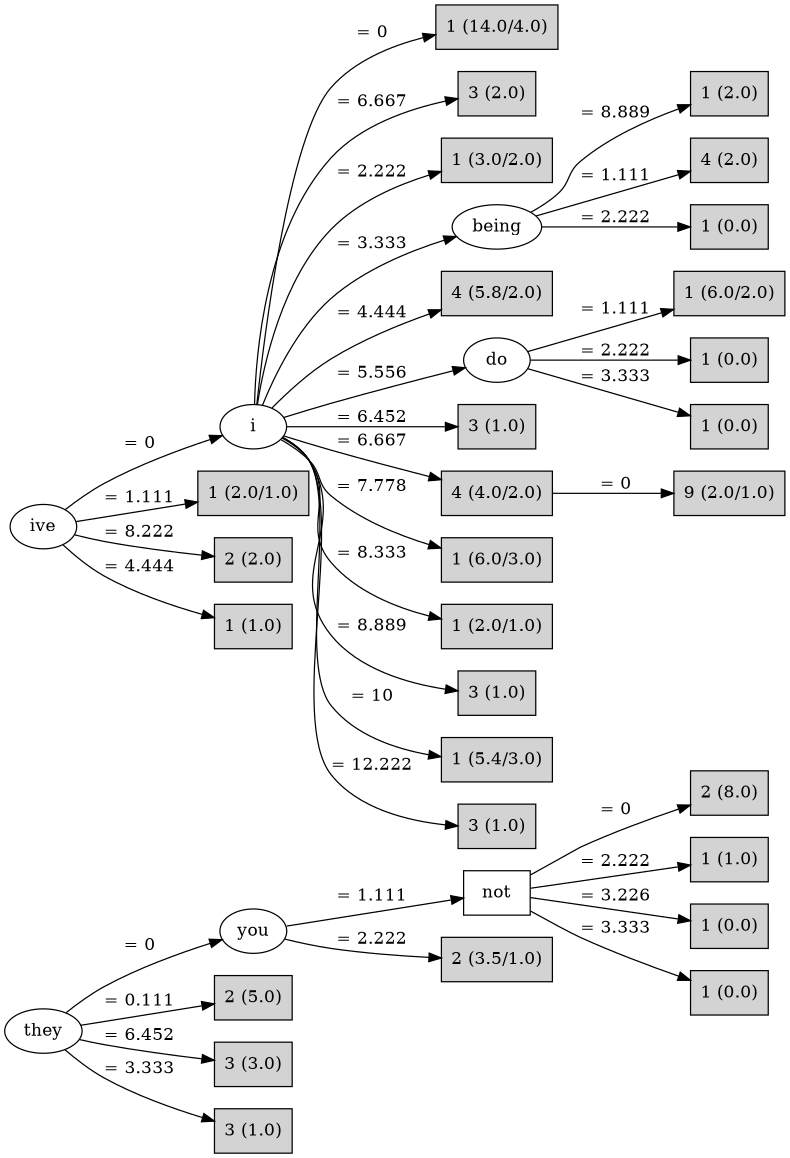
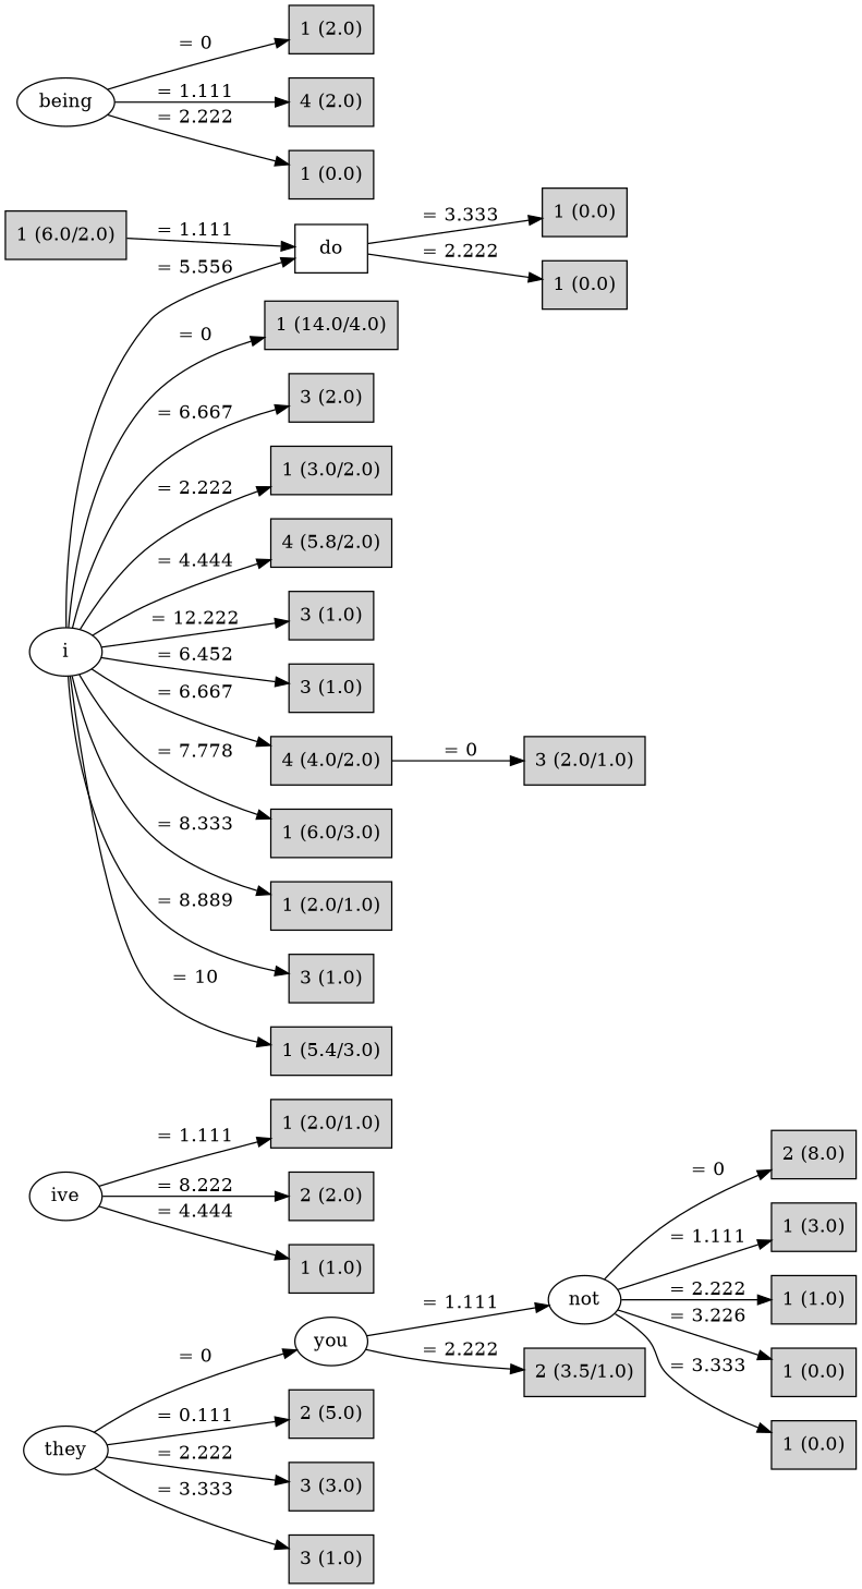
  digraph {
    rankdir=LR
    node [shape=box style=filled]
    n1 [label=they shape="" style=""]
    n2 [label=you shape="" style=""]
    n3 [label="2 (5.0)"]
    n4 [label="3 (3.0)"]
    n5 [label="3 (1.0)"]
-   n6 [label=not style=""]
+   n6 [label=not shape="" style=""]
    n7 [label="2 (3.5/1.0)"]
    n8 [label=ive shape="" style=""]
    n9 [label=i shape="" style=""]
    n10 [label="1 (2.0/1.0)"]
    n11 [label="2 (2.0)"]
    n12 [label="1 (1.0)"]
    n13 [label="2 (8.0)"]
+   n14 [label="1 (3.0)"]
    n15 [label="1 (1.0)"]
    n16 [label="1 (0.0)"]
    n17 [label="1 (0.0)"]
    n18 [label="1 (14.0/4.0)"]
    n19 [label="3 (2.0)"]
    n20 [label="1 (3.0/2.0)"]
    n21 [label=being shape="" style=""]
    n22 [label="4 (5.8/2.0)"]
-   n23 [label=do shape="" style=""]
+   n23 [label=do style=""]
    n24 [label="3 (1.0)"]
    n25 [label="4 (4.0/2.0)"]
    n26 [label="1 (6.0/3.0)"]
    n27 [label="1 (2.0/1.0)"]
    n28 [label="3 (1.0)"]
    n29 [label="1 (5.4/3.0)"]
    n30 [label="3 (1.0)"]
    n31 [label="1 (2.0)"]
    n32 [label="4 (2.0)"]
    n33 [label="1 (0.0)"]
    n34 [label="1 (6.0/2.0)"]
    n35 [label="1 (0.0)"]
    n36 [label="1 (0.0)"]
-   n37 [label="9 (2.0/1.0)"]
+   n37 [label="3 (2.0/1.0)"]
    n1 -> n2 [label="= 0"]
    n1 -> n3 [label="= 0.111"]
-   n1 -> n4 [label="= 6.452"]
+   n1 -> n4 [label="= 2.222"]
    n1 -> n5 [label="= 3.333"]
    n2 -> n6 [label="= 1.111"]
    n2 -> n7 [label="= 2.222"]
    n6 -> n13 [label="= 0"]
+   n6 -> n14 [label="= 1.111"]
    n6 -> n15 [label="= 2.222"]
    n6 -> n16 [label="= 3.226"]
    n6 -> n17 [label="= 3.333"]
-   n8 -> n9 [label="= 0"]
    n8 -> n10 [label="= 1.111"]
    n8 -> n11 [label="= 8.222"]
    n8 -> n12 [label="= 4.444"]
    n9 -> n18 [label="= 0"]
    n9 -> n19 [label="= 6.667"]
    n9 -> n20 [label="= 2.222"]
-   n9 -> n21 [label="= 3.333"]
    n9 -> n22 [label="= 4.444"]
    n9 -> n23 [label="= 5.556"]
    n9 -> n24 [label="= 6.452"]
    n9 -> n25 [label="= 6.667"]
    n9 -> n26 [label="= 7.778"]
    n9 -> n27 [label="= 8.333"]
    n9 -> n28 [label="= 8.889"]
    n9 -> n29 [label="= 10"]
    n9 -> n30 [label="= 12.222"]
-   n21 -> n31 [label="= 8.889"]
+   n21 -> n31 [label="= 0"]
    n21 -> n32 [label="= 1.111"]
    n21 -> n33 [label="= 2.222"]
-   n23 -> n34 [label="= 1.111"]
+   n34 -> n23 [label="= 1.111"]
    n23 -> n35 [label="= 2.222"]
    n23 -> n36 [label="= 3.333"]
    n25 -> n37 [label="= 0"]
  }
